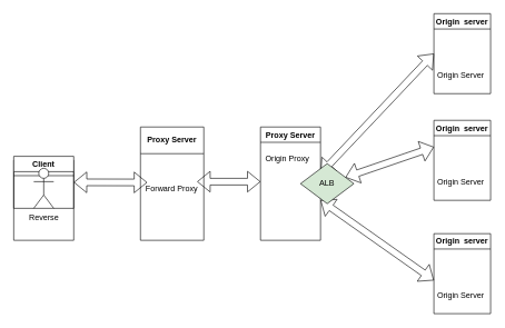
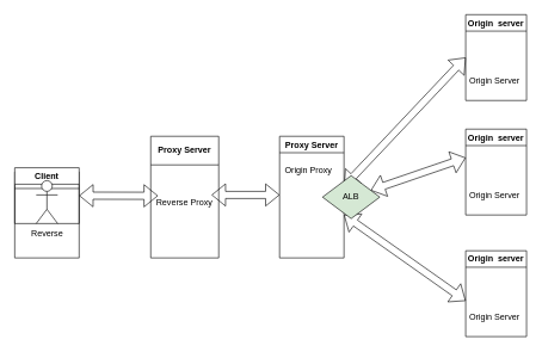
  <mxCell id="0" />
  <mxCell id="1" parent="0" />
  <mxCell id="2" value="Client" style="swimlane;whiteSpace=wrap;html=1;" parent="1" vertex="1"><mxGeometry x="20" y="240" width="90" height="120" as="geometry" /></mxCell>
  <mxCell id="3" value="Client" style="swimlane;whiteSpace=wrap;html=1;" parent="2" vertex="1"><mxGeometry y="-6" width="90" height="78" as="geometry" /></mxCell>
  <mxCell id="4" value="Reverse" style="shape=umlActor;verticalLabelPosition=bottom;verticalAlign=top;html=1;outlineConnect=0;" vertex="1" parent="3"><mxGeometry x="30" y="18" width="30" height="60" as="geometry" /></mxCell>
  <mxCell id="5" value="Proxy Server" style="swimlane;whiteSpace=wrap;html=1;startSize=40;" parent="1" vertex="1"><mxGeometry x="210" y="190" width="95" height="170" as="geometry"><mxRectangle x="230" y="170" width="140" height="30" as="alternateBounds" /></mxGeometry></mxCell>
- <mxCell id="6" value="&amp;nbsp; &amp;nbsp; Forward Proxy" style="text;html=1;align=center;verticalAlign=middle;resizable=0;points=[];autosize=1;strokeColor=none;fillColor=none;" parent="5" vertex="1"><mxGeometry x="-15" y="78" width="110" height="30" as="geometry" /></mxCell>
+ <mxCell id="6" value="&amp;nbsp; &amp;nbsp; Reverse Proxy" style="text;html=1;align=center;verticalAlign=middle;resizable=0;points=[];autosize=1;strokeColor=none;fillColor=none;" parent="5" vertex="1"><mxGeometry x="-15" y="78" width="110" height="30" as="geometry" /></mxCell>
  <mxCell id="7" value="Origin&amp;nbsp; server" style="swimlane;whiteSpace=wrap;html=1;startSize=23;" parent="1" vertex="1"><mxGeometry x="650" y="180" width="85" height="120" as="geometry"><mxRectangle x="230" y="170" width="140" height="30" as="alternateBounds" /></mxGeometry></mxCell>
  <mxCell id="8" value="Origin Server" style="text;html=1;align=center;verticalAlign=middle;resizable=0;points=[];autosize=1;strokeColor=none;fillColor=none;" parent="7" vertex="1"><mxGeometry x="-5" y="78" width="90" height="30" as="geometry" /></mxCell>
  <mxCell id="9" value="" style="shape=flexArrow;endArrow=classic;startArrow=classic;html=1;rounded=0;entryX=0.002;entryY=0.173;entryDx=0;entryDy=0;entryPerimeter=0;exitX=1;exitY=0.5;exitDx=0;exitDy=0;" edge="1" parent="1" source="3"><mxGeometry width="100" height="100" relative="1" as="geometry"><mxPoint x="120" y="290" as="sourcePoint" /><mxPoint x="220.12" y="273.19" as="targetPoint" /></mxGeometry></mxCell>
  <mxCell id="10" value="" style="shape=flexArrow;endArrow=classic;startArrow=classic;html=1;rounded=0;exitX=1;exitY=0.5;exitDx=0;exitDy=0;" edge="1" parent="1"><mxGeometry width="100" height="100" relative="1" as="geometry"><mxPoint x="295" y="272" as="sourcePoint" /><mxPoint x="390" y="272" as="targetPoint" /></mxGeometry></mxCell>
  <mxCell id="11" value="Origin&amp;nbsp; server" style="swimlane;whiteSpace=wrap;html=1;startSize=23;" vertex="1" parent="1"><mxGeometry x="650" y="350" width="85" height="120" as="geometry"><mxRectangle x="230" y="170" width="140" height="30" as="alternateBounds" /></mxGeometry></mxCell>
  <mxCell id="12" value="Origin Server" style="text;html=1;align=center;verticalAlign=middle;resizable=0;points=[];autosize=1;strokeColor=none;fillColor=none;" vertex="1" parent="11"><mxGeometry x="-5" y="78" width="90" height="30" as="geometry" /></mxCell>
  <mxCell id="13" value="Origin&amp;nbsp; server" style="swimlane;whiteSpace=wrap;html=1;startSize=23;" vertex="1" parent="1"><mxGeometry x="650" width="85" height="120" as="geometry" y="20"><mxRectangle x="230" y="170" width="140" height="30" as="alternateBounds" /></mxGeometry></mxCell>
  <mxCell id="14" value="Origin Server" style="text;html=1;align=center;verticalAlign=middle;resizable=0;points=[];autosize=1;strokeColor=none;fillColor=none;" vertex="1" parent="13"><mxGeometry x="-5" y="78" width="90" height="30" as="geometry" /></mxCell>
  <mxCell id="15" value="Proxy Server" style="swimlane;whiteSpace=wrap;html=1;startSize=23;" vertex="1" parent="1"><mxGeometry x="390" y="190" width="90" height="170" as="geometry"><mxRectangle x="230" y="170" width="140" height="30" as="alternateBounds" /></mxGeometry></mxCell>
  <mxCell id="16" value="Origin Proxy" style="text;html=1;align=center;verticalAlign=middle;resizable=0;points=[];autosize=1;strokeColor=none;fillColor=none;" vertex="1" parent="15"><mxGeometry x="-10" y="32" width="100" height="30" as="geometry" /></mxCell>
  <mxCell id="17" value="" style="shape=flexArrow;endArrow=classic;startArrow=classic;html=1;rounded=0;entryX=0;entryY=0.5;entryDx=0;entryDy=0;" edge="1" parent="1" target="13"><mxGeometry width="100" height="100" relative="1" as="geometry"><mxPoint x="480" y="260" as="sourcePoint" /><mxPoint x="580" y="160" as="targetPoint" /></mxGeometry></mxCell>
  <mxCell id="18" value="" style="shape=flexArrow;endArrow=classic;startArrow=classic;html=1;rounded=0;entryX=0;entryY=0.5;entryDx=0;entryDy=0;" edge="1" parent="1" source="20"><mxGeometry width="100" height="100" relative="1" as="geometry"><mxPoint x="480" y="280" as="sourcePoint" /><mxPoint x="650" y="220" as="targetPoint" /></mxGeometry></mxCell>
  <mxCell id="19" value="" style="shape=flexArrow;endArrow=classic;startArrow=classic;html=1;rounded=0;" edge="1" parent="1"><mxGeometry width="100" height="100" relative="1" as="geometry"><mxPoint x="480" y="300" as="sourcePoint" /><mxPoint x="650" y="420" as="targetPoint" /></mxGeometry></mxCell>
  <mxCell id="20" value="ALB" style="rhombus;whiteSpace=wrap;html=1;fillColor=#d5e8d4;" vertex="1" parent="1"><mxGeometry x="450" y="245" width="80" height="60" as="geometry" /></mxCell>
